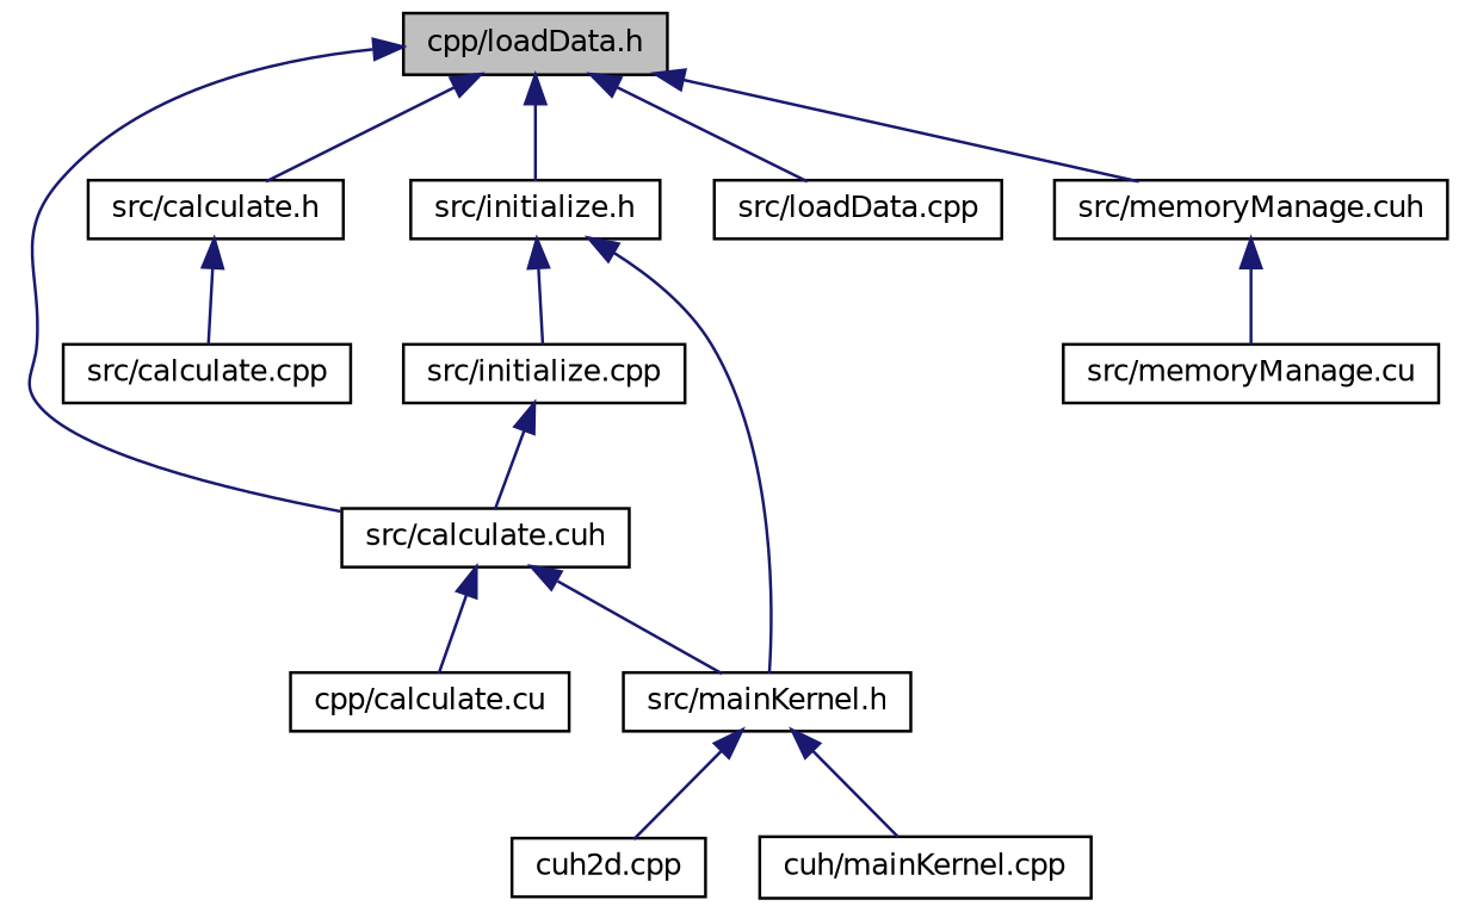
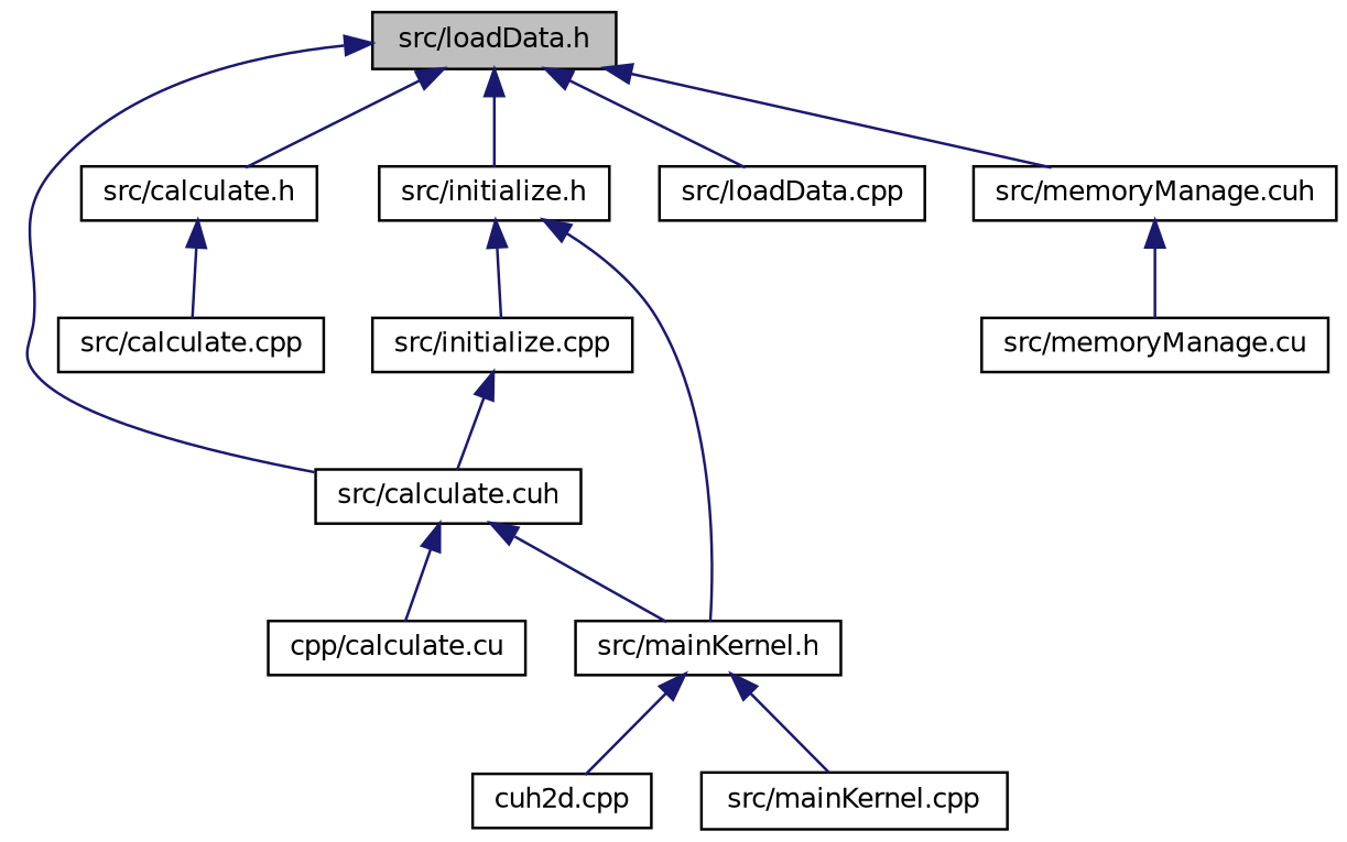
  digraph {
    node [color=black fillcolor=white fontname=Helvetica fontsize=10 shape=record style=filled]
    edge [color=midnightblue dir=back fontname=Helvetica fontsize=10 labelfontname=Helvetica labelfontsize=10 style=solid]
-   n1 [fillcolor=grey75 fontcolor=black height=0.2 label="cpp/loadData.h" width=0.4]
+   n1 [fillcolor=grey75 fontcolor=black height=0.2 label="src/loadData.h" width=0.4]
    n2 [height=0.2 label="src/calculate.cuh" width=0.4]
    n3 [height=0.2 label="src/calculate.h" width=0.4]
    n4 [height=0.2 label="src/initialize.h" width=0.4]
    n5 [height=0.2 label="src/loadData.cpp" width=0.4]
    n6 [height=0.2 label="src/memoryManage.cuh" width=0.4]
    n7 [height=0.2 label="src/mainKernel.h" width=0.4]
    n8 [height=0.2 label="cpp/calculate.cu" width=0.4]
    n9 [height=0.2 label="cuh2d.cpp" width=0.4]
-   n10 [height=0.2 label="cuh/mainKernel.cpp" width=0.4]
+   n10 [height=0.2 label="src/mainKernel.cpp" width=0.4]
    n11 [height=0.2 label="src/calculate.cpp" width=0.4]
    n12 [height=0.2 label="src/initialize.cpp" width=0.4]
    n13 [height=0.2 label="src/memoryManage.cu" width=0.4]
    n1 -> n2
    n1 -> n3
    n1 -> n4
    n1 -> n5
    n1 -> n6
    n2 -> n7
    n2 -> n8
    n3 -> n11
    n4 -> n7
    n4 -> n12
    n6 -> n13
    n7 -> n9
    n7 -> n10
    n12 -> n2
  }
